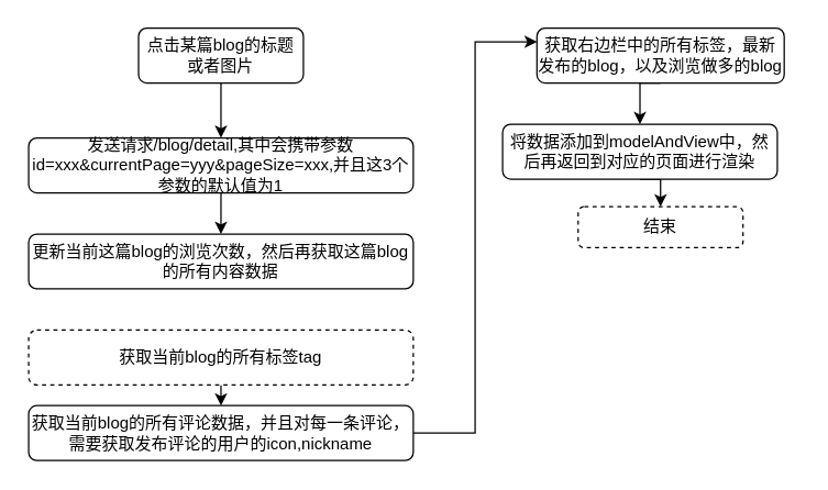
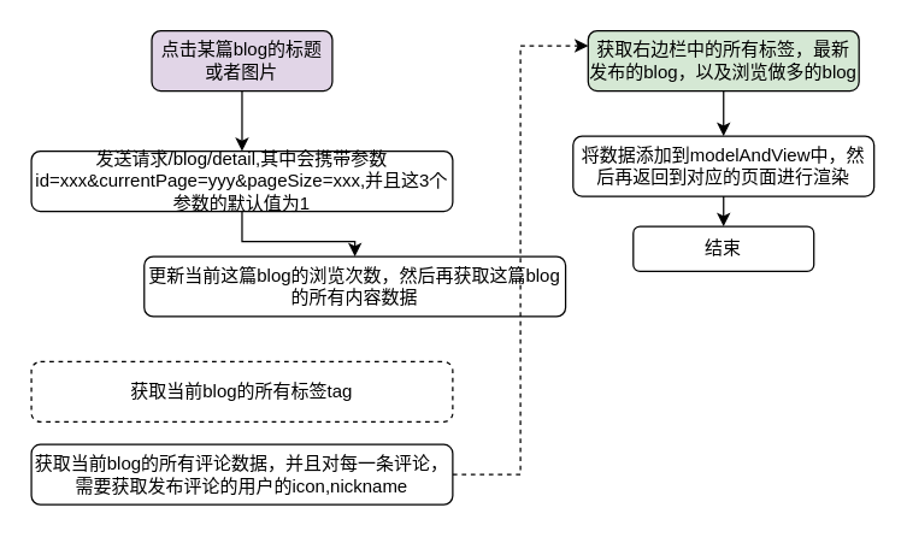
  <mxCell id="0" />
  <mxCell id="1" parent="0" />
  <mxCell id="2" style="edgeStyle=orthogonalEdgeStyle;rounded=0;orthogonalLoop=1;jettySize=auto;html=1;exitX=0.5;exitY=1;exitDx=0;exitDy=0;" edge="1" parent="1" source="3"><mxGeometry relative="1" as="geometry"><mxPoint x="160" y="100" as="targetPoint" /><Array as="points"><mxPoint x="160" y="96" /><mxPoint x="160" y="96" /></Array></mxGeometry></mxCell>
- <mxCell id="3" value="点击某篇blog的标题或者图片" style="rounded=1;whiteSpace=wrap;html=1;fontSize=12;glass=0;strokeWidth=1;shadow=0;" parent="1" vertex="1"><mxGeometry x="100" y="20" width="120" height="40" as="geometry" /></mxCell>
+ <mxCell id="3" value="点击某篇blog的标题或者图片" style="rounded=1;whiteSpace=wrap;html=1;fontSize=12;glass=0;strokeWidth=1;shadow=0;fillColor=#e1d5e7;" parent="1" vertex="1"><mxGeometry x="100" y="20" width="120" height="40" as="geometry" /></mxCell>
  <mxCell id="4" style="edgeStyle=orthogonalEdgeStyle;rounded=0;orthogonalLoop=1;jettySize=auto;html=1;exitX=0.5;exitY=1;exitDx=0;exitDy=0;entryX=0.5;entryY=0;entryDx=0;entryDy=0;" edge="1" parent="1" source="5" target="6"><mxGeometry relative="1" as="geometry" /></mxCell>
  <mxCell id="5" value="发送请求/blog/detail,其中会携带参数id=xxx&amp;amp;currentPage=yyy&amp;amp;pageSize=xxx,并且这3个参数的默认值为1" style="rounded=1;whiteSpace=wrap;html=1;fontSize=12;glass=0;strokeWidth=1;shadow=0;" parent="1" vertex="1"><mxGeometry x="20" y="100" width="280" height="40" as="geometry" /></mxCell>
- <mxCell id="6" value="更新当前这篇blog的浏览次数，然后再获取这篇blog的所有内容数据" style="rounded=1;whiteSpace=wrap;html=1;fontSize=12;glass=0;strokeWidth=1;shadow=0;" vertex="1" parent="1"><mxGeometry x="20" y="170" width="280" height="40" as="geometry" /></mxCell>
- <mxCell id="7" style="edgeStyle=orthogonalEdgeStyle;rounded=0;orthogonalLoop=1;jettySize=auto;html=1;exitX=0.5;exitY=1;exitDx=0;exitDy=0;entryX=0.5;entryY=0;entryDx=0;entryDy=0;" edge="1" parent="1" source="8" target="10"><mxGeometry relative="1" as="geometry" /></mxCell>
+ <mxCell id="6" value="更新当前这篇blog的浏览次数，然后再获取这篇blog的所有内容数据" style="rounded=1;whiteSpace=wrap;html=1;fontSize=12;glass=0;strokeWidth=1;shadow=0;" vertex="1" parent="1"><mxGeometry x="95" y="170" width="280" height="40" as="geometry" /></mxCell>
  <mxCell id="8" value="获取当前blog的所有标签tag" style="rounded=1;whiteSpace=wrap;html=1;fontSize=12;glass=0;strokeWidth=1;shadow=0;dashed=1;" vertex="1" parent="1"><mxGeometry x="20" y="240" width="280" height="40" as="geometry" /></mxCell>
- <mxCell id="9" style="edgeStyle=orthogonalEdgeStyle;rounded=0;orthogonalLoop=1;jettySize=auto;html=1;exitX=1;exitY=0.5;exitDx=0;exitDy=0;entryX=0;entryY=0.25;entryDx=0;entryDy=0;" edge="1" parent="1" source="10" target="15"><mxGeometry relative="1" as="geometry" /></mxCell>
+ <mxCell id="9" style="edgeStyle=orthogonalEdgeStyle;rounded=0;orthogonalLoop=1;jettySize=auto;html=1;exitX=1;exitY=0.5;exitDx=0;exitDy=0;entryX=0;entryY=0.25;entryDx=0;entryDy=0;dashed=1;" edge="1" parent="1" source="10" target="15"><mxGeometry relative="1" as="geometry" /></mxCell>
  <mxCell id="10" value="获取当前blog的所有评论数据，并且对每一条评论，需要获取发布评论的用户的icon,nickname" style="rounded=1;whiteSpace=wrap;html=1;fontSize=12;glass=0;strokeWidth=1;shadow=0;" vertex="1" parent="1"><mxGeometry x="20" y="295" width="280" height="40" as="geometry" /></mxCell>
  <mxCell id="11" style="edgeStyle=orthogonalEdgeStyle;rounded=0;orthogonalLoop=1;jettySize=auto;html=1;exitX=0.5;exitY=1;exitDx=0;exitDy=0;entryX=0.5;entryY=0;entryDx=0;entryDy=0;" edge="1" parent="1" source="12" target="13"><mxGeometry relative="1" as="geometry" /></mxCell>
- <mxCell id="12" value="将数据添加到modelAndView中，然后再返回到对应的页面进行渲染" style="rounded=1;whiteSpace=wrap;html=1;" vertex="1" parent="1"><mxGeometry x="365" y="90" width="200" height="40" as="geometry" /></mxCell>
- <mxCell id="13" value="结束" style="rounded=1;whiteSpace=wrap;html=1;dashed=1;" vertex="1" parent="1"><mxGeometry x="420" y="150" width="120" height="30" as="geometry" /></mxCell>
+ <mxCell id="12" value="将数据添加到modelAndView中，然后再返回到对应的页面进行渲染" style="rounded=1;whiteSpace=wrap;html=1;" vertex="1" parent="1"><mxGeometry x="380" y="90" width="200" height="40" as="geometry" /></mxCell>
+ <mxCell id="13" value="结束" style="rounded=1;whiteSpace=wrap;html=1;" vertex="1" parent="1"><mxGeometry x="420" y="150" width="120" height="30" as="geometry" /></mxCell>
  <mxCell id="14" style="edgeStyle=orthogonalEdgeStyle;rounded=0;orthogonalLoop=1;jettySize=auto;html=1;exitX=0.5;exitY=1;exitDx=0;exitDy=0;entryX=0.5;entryY=0;entryDx=0;entryDy=0;" edge="1" parent="1" source="15" target="12"><mxGeometry relative="1" as="geometry" /></mxCell>
- <mxCell id="15" value="获取右边栏中的所有标签，最新发布的blog，以及浏览做多的blog" style="rounded=1;whiteSpace=wrap;html=1;" vertex="1" parent="1"><mxGeometry x="390" y="20" width="180" height="40" as="geometry" /></mxCell>
+ <mxCell id="15" value="获取右边栏中的所有标签，最新发布的blog，以及浏览做多的blog" style="rounded=1;whiteSpace=wrap;html=1;fillColor=#d5e8d4;" vertex="1" parent="1"><mxGeometry x="390" y="20" width="180" height="40" as="geometry" /></mxCell>
